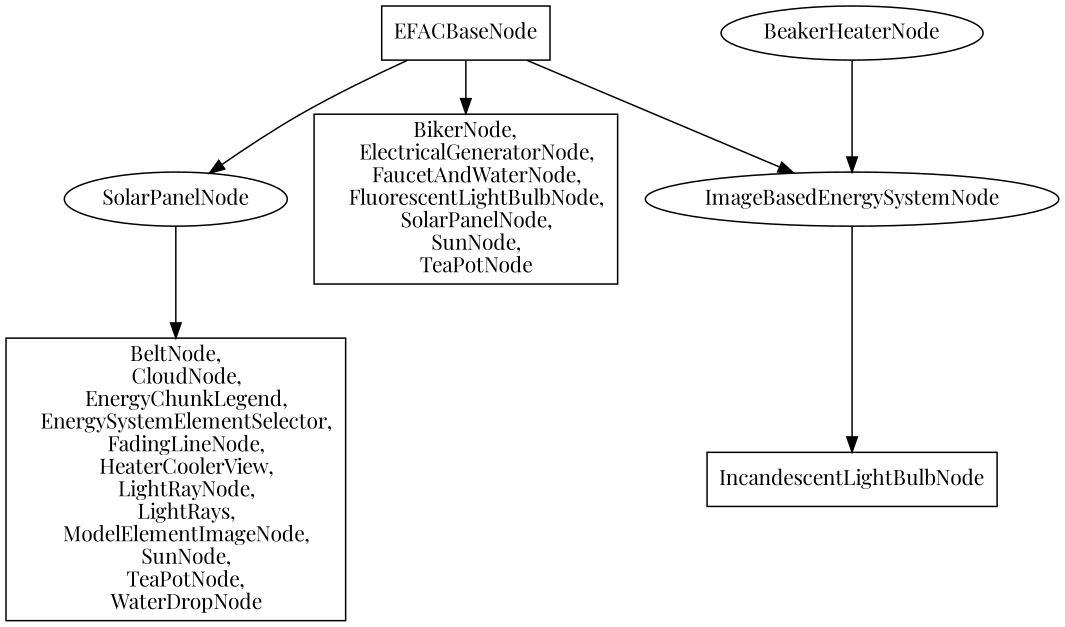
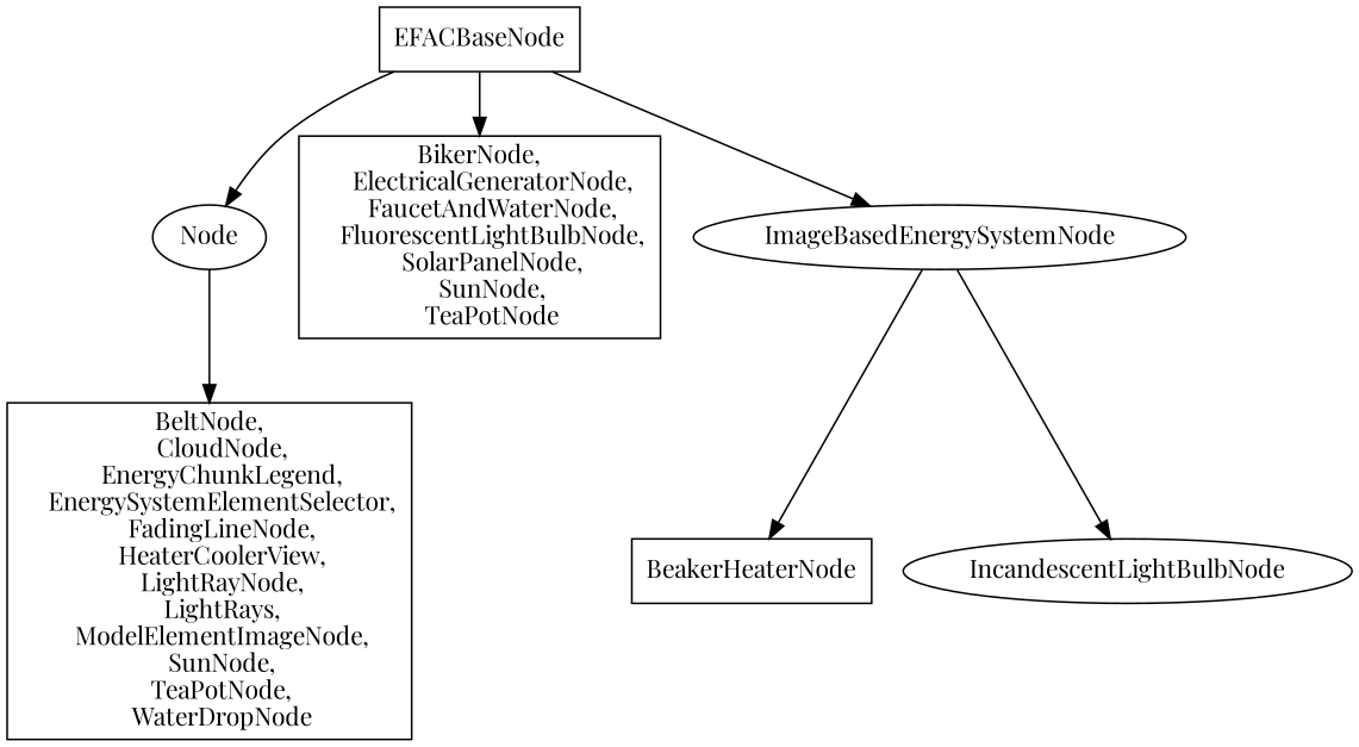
  digraph {
    fontname="Playfair Display"
    node [fontname="Playfair Display"]
    edge [fontname="Playfair Display"]
    n1 [label="BeltNode,\n    CloudNode,\n    EnergyChunkLegend,\n    EnergySystemElementSelector,\n    FadingLineNode,\n    HeaterCoolerView,\n    LightRayNode,\n    LightRays,\n    ModelElementImageNode,\n    SunNode,\n    TeaPotNode,\n    WaterDropNode" shape=box]
-   "Node" [label=SolarPanelNode]
+   "Node"
    EFACBaseNode [shape=box]
    n4 [label="BikerNode,\n    ElectricalGeneratorNode,\n    FaucetAndWaterNode,\n    FluorescentLightBulbNode,\n    SolarPanelNode,\n    SunNode,\n    TeaPotNode" shape=box]
    ImageBasedEnergySystemNode
-   BeakerHeaterNode
-   IncandescentLightBulbNode [shape=box]
+   BeakerHeaterNode [shape=box]
+   IncandescentLightBulbNode
    "Node" -> n1
    EFACBaseNode -> "Node"
    EFACBaseNode -> n4
    EFACBaseNode -> ImageBasedEnergySystemNode
-   BeakerHeaterNode -> ImageBasedEnergySystemNode
+   ImageBasedEnergySystemNode -> BeakerHeaterNode
    ImageBasedEnergySystemNode -> IncandescentLightBulbNode
  }
